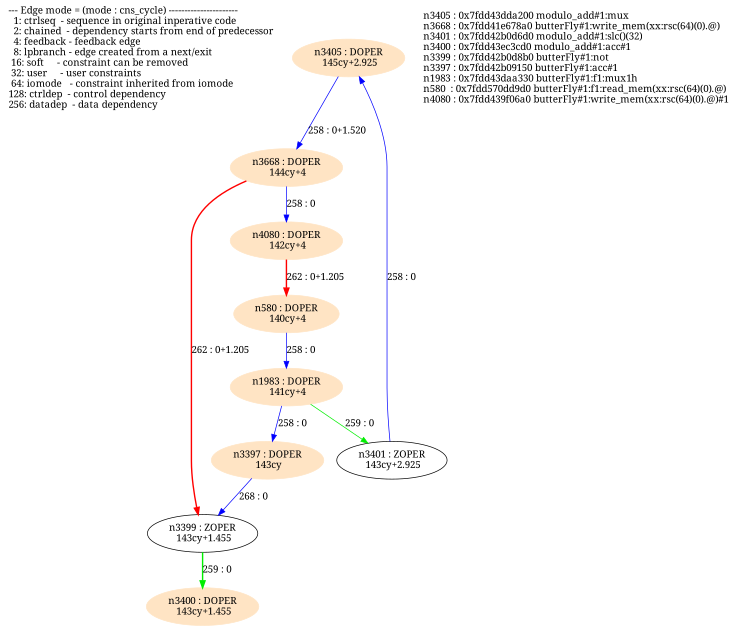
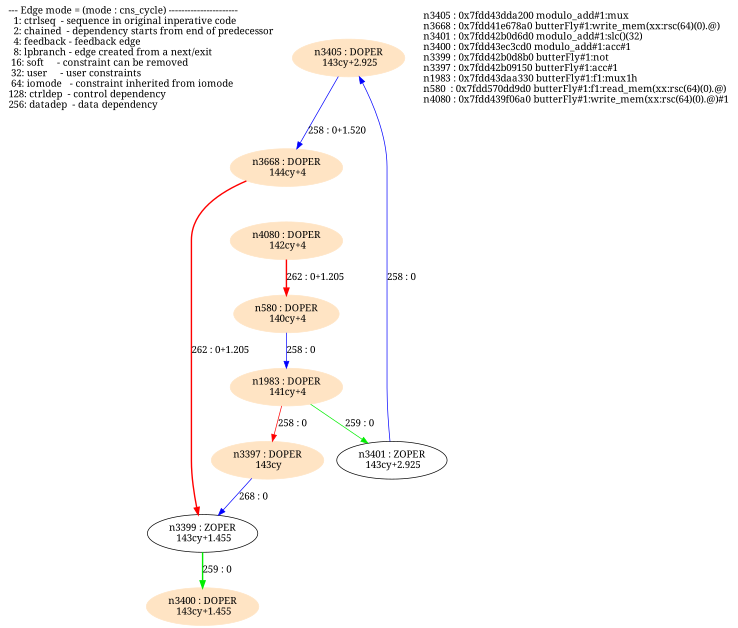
  digraph {
    fontname="Noto Serif"
    node [fontname="Noto Serif" shape=ellipse color=bisque style=filled]
    edge [color=blue fontname="Noto Serif"]
    n1 [label="--- Edge mode = (mode : cns_cycle) ----------------------\l  1: ctrlseq  - sequence in original inperative code     \l  2: chained  - dependency starts from end of predecessor\l  4: feedback - feedback edge                            \l  8: lpbranch - edge created from a next/exit            \l 16: soft     - constraint can be removed                \l 32: user     - user constraints                         \l 64: iomode   - constraint inherited from iomode         \l128: ctrldep  - control dependency                       \l256: datadep  - data dependency                          \l" labeljust=left shape=none color="" style=""]
-   n2 [label="n3405 : DOPER\n 145cy+2.925\n"]
+   n2 [label="n3405 : DOPER\n 143cy+2.925\n"]
    n3 [label="n3668 : DOPER\n 144cy+4\n"]
    n4 [label="n4080 : DOPER\n 142cy+4\n"]
    n5 [label="n3399 : ZOPER\n 143cy+1.455\n" color="" style=""]
    n6 [label="n580 : DOPER\n 140cy+4\n"]
    n7 [label="n1983 : DOPER\n 141cy+4\n"]
    n8 [label="n3401 : ZOPER\n 143cy+2.925\n" color="" style=""]
    n9 [label="n3400 : DOPER\n 143cy+1.455\n"]
    n10 [label="n3397 : DOPER\n 143cy\n"]
    n11 [label="n3405 : 0x7fdd43dda200 modulo_add#1:mux\ln3668 : 0x7fdd41e678a0 butterFly#1:write_mem(xx:rsc(64)(0).@)\ln3401 : 0x7fdd42b0d6d0 modulo_add#1:slc()(32)\ln3400 : 0x7fdd43ec3cd0 modulo_add#1:acc#1\ln3399 : 0x7fdd42b0d8b0 butterFly#1:not\ln3397 : 0x7fdd42b09150 butterFly#1:acc#1\ln1983 : 0x7fdd43daa330 butterFly#1:f1:mux1h\ln580  : 0x7fdd570dd9d0 butterFly#1:f1:read_mem(xx:rsc(64)(0).@)\ln4080 : 0x7fdd439f06a0 butterFly#1:write_mem(xx:rsc(64)(0).@)#1\l" labeljust=left shape=none color="" style=""]
    n2 -> n3 [label="258 : 0+1.520"]
-   n3 -> n4 [label="258 : 0"]
    n3 -> n5 [color=red label="262 : 0+1.205" style=bold]
    n4 -> n6 [color=red label="262 : 0+1.205" style=bold]
    n5 -> n9 [color=green2 label="259 : 0" style=bold]
    n6 -> n7 [label="258 : 0"]
    n7 -> n8 [color=green2 label="259 : 0"]
-   n7 -> n10 [label="258 : 0"]
+   n7 -> n10 [color=red label="258 : 0"]
    n8 -> n2 [label="258 : 0"]
    n10 -> n5 [label="268 : 0"]
  }
